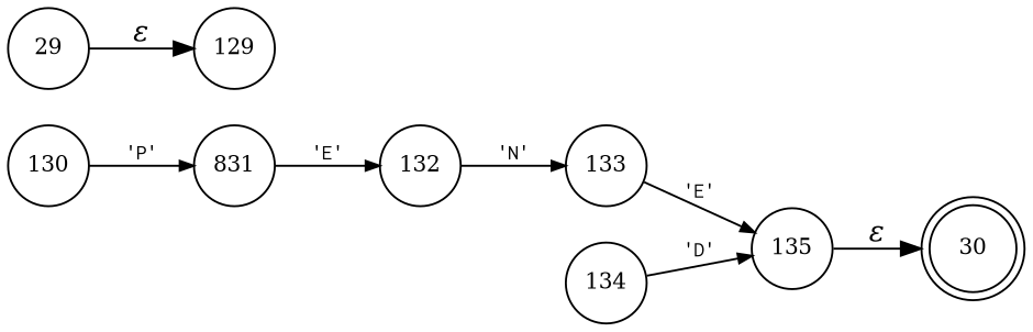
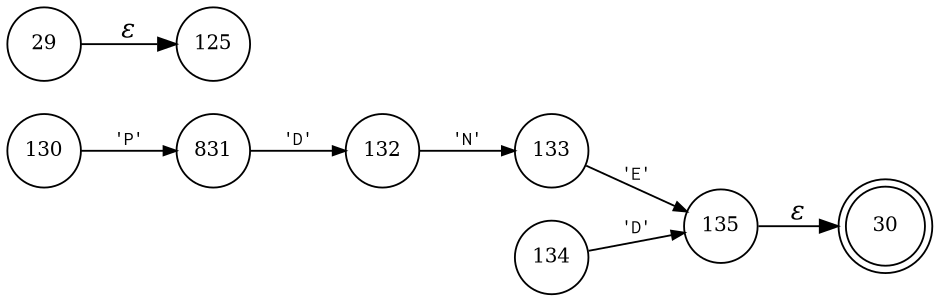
  digraph {
    rankdir=LR
    node [fixedsize=true fontsize=11 shape=circle peripheries=1]
    edge [arrowhead=normal arrowsize=.7 fontname=Courier fontsize=11]
    n1 [label=30 shape=doublecircle width=.6 peripheries=""]
-   n2 [label=129 width=.55]
+   n2 [label=125 width=.55]
    n3 [label=130 width=.55]
    n4 [label=831 width=.55]
    n5 [label=132 width=.55]
    n6 [label=133 width=.55]
    n7 [label=135 width=.55]
    n8 [label=134 width=.55]
    n9 [label=29 width=.55]
    n3 -> n4 [label="'P'"]
-   n4 -> n5 [label="'E'"]
+   n4 -> n5 [label="'D'"]
    n5 -> n6 [label="'N'"]
    n6 -> n7 [label="'E'"]
    n7 -> n1 [fontname="Times-Italic" label="&epsilon;" arrowhead="" arrowsize="" fontsize=""]
    n8 -> n7 [label="'D'"]
    n9 -> n2 [fontname="Times-Italic" label="&epsilon;" arrowhead="" arrowsize="" fontsize=""]
  }
